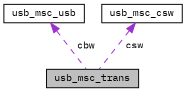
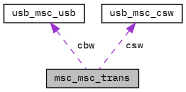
  digraph {
    fontname="IBM Plex Mono"
    node [color=black fillcolor=white fontname="IBM Plex Mono" fontsize=10 shape=record style=filled]
    edge [color=darkorchid3 dir=back fontname="IBM Plex Mono" fontsize=10 labelfontname=Helvetica labelfontsize=10 style=dashed]
-   n1 [fillcolor=grey75 fontcolor=black height=0.2 label=usb_msc_trans width=0.4]
+   n1 [fillcolor=grey75 fontcolor=black height=0.2 label=msc_msc_trans width=0.4]
    n2 [height=0.2 label=usb_msc_usb width=0.4]
    n3 [height=0.2 label=usb_msc_csw width=0.4]
    n2 -> n1 [label=" cbw"]
    n3 -> n1 [label=" csw"]
  }
